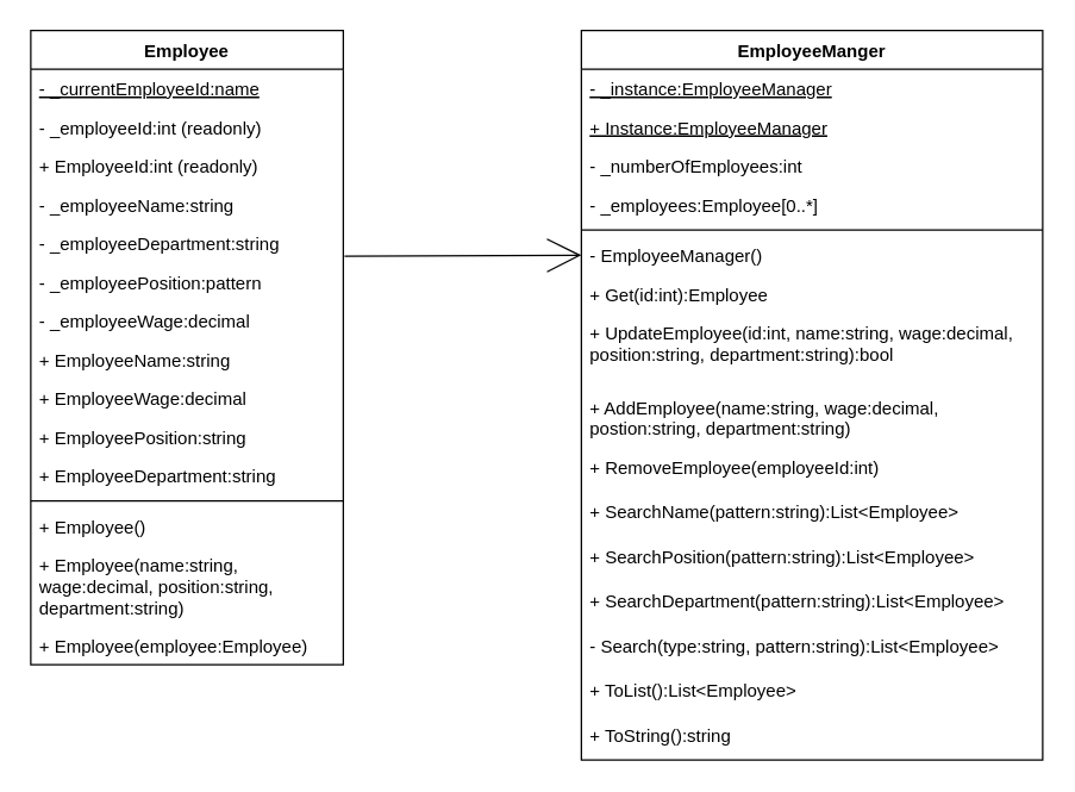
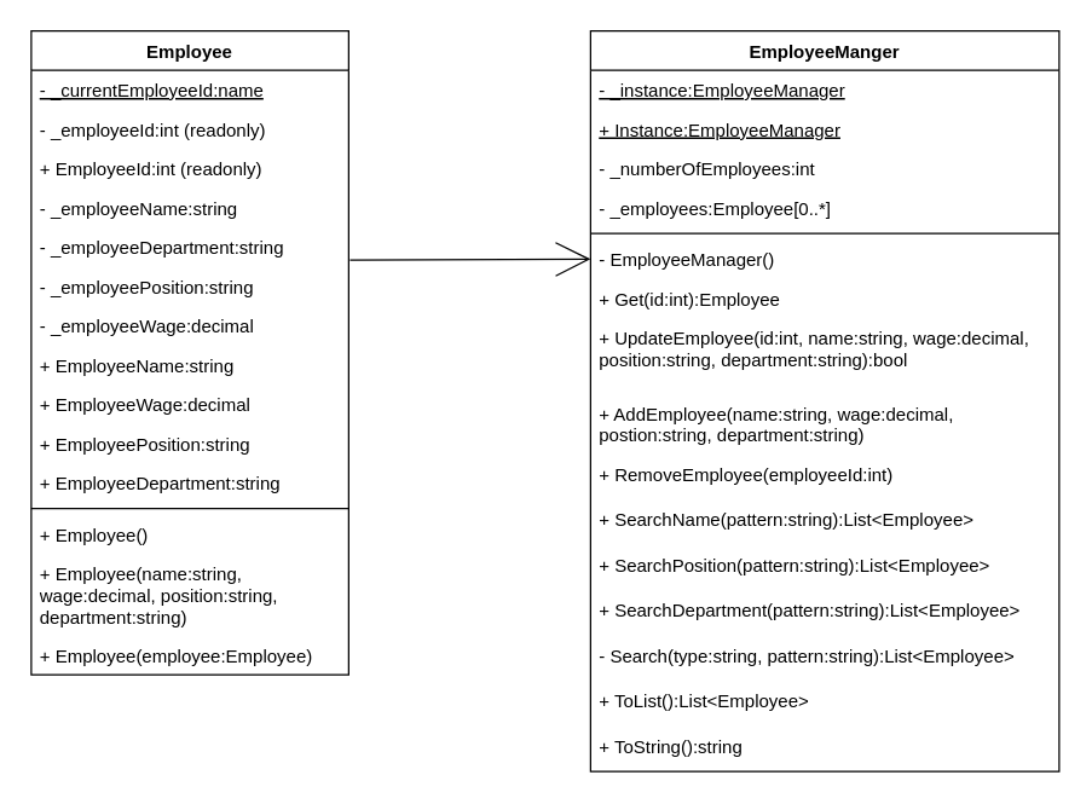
  <mxCell id="0" />
  <mxCell id="1" parent="0" />
  <mxCell id="2" style="edgeStyle=none;rounded=0;orthogonalLoop=1;jettySize=auto;html=1;endArrow=open;endFill=0;strokeWidth=1;fontSize=16;jumpSize=2;endSize=21;exitX=1.004;exitY=0.833;exitDx=0;exitDy=0;entryX=0;entryY=0.5;entryDx=0;entryDy=0;exitPerimeter=0;" parent="1" source="8" target="25" edge="1"><mxGeometry relative="1" as="geometry"><mxPoint x="377" y="132" as="sourcePoint" /><mxPoint x="350" y="80" as="targetPoint" /></mxGeometry></mxCell>
  <mxCell id="3" value="Employee" style="swimlane;fontStyle=1;align=center;verticalAlign=top;childLayout=stackLayout;horizontal=1;startSize=26;horizontalStack=0;resizeParent=1;resizeParentMax=0;resizeLast=0;collapsible=1;marginBottom=0;" parent="1" vertex="1"><mxGeometry x="20" y="20" width="210" height="426" as="geometry"><mxRectangle x="330" y="170" width="90" height="26" as="alternateBounds" /></mxGeometry></mxCell>
  <mxCell id="4" value="- _currentEmployeeId:name" style="text;strokeColor=none;fillColor=none;align=left;verticalAlign=top;spacingLeft=4;spacingRight=4;overflow=hidden;rotatable=0;points=[[0,0.5],[1,0.5]];portConstraint=eastwest;fontStyle=4" parent="3" vertex="1"><mxGeometry y="26" width="210" height="26" as="geometry" /></mxCell>
  <mxCell id="5" value="- _employeeId:int (readonly)" style="text;strokeColor=none;fillColor=none;align=left;verticalAlign=top;spacingLeft=4;spacingRight=4;overflow=hidden;rotatable=0;points=[[0,0.5],[1,0.5]];portConstraint=eastwest;" parent="3" vertex="1"><mxGeometry y="52" width="210" height="26" as="geometry" /></mxCell>
  <mxCell id="6" value="+ EmployeeId:int (readonly)" style="text;strokeColor=none;fillColor=none;align=left;verticalAlign=top;spacingLeft=4;spacingRight=4;overflow=hidden;rotatable=0;points=[[0,0.5],[1,0.5]];portConstraint=eastwest;" parent="3" vertex="1"><mxGeometry y="78" width="210" height="26" as="geometry" /></mxCell>
  <mxCell id="7" value="- _employeeName:string" style="text;strokeColor=none;fillColor=none;align=left;verticalAlign=top;spacingLeft=4;spacingRight=4;overflow=hidden;rotatable=0;points=[[0,0.5],[1,0.5]];portConstraint=eastwest;" parent="3" vertex="1"><mxGeometry y="104" width="210" height="26" as="geometry" /></mxCell>
  <mxCell id="8" value="- _employeeDepartment:string" style="text;strokeColor=none;fillColor=none;align=left;verticalAlign=top;spacingLeft=4;spacingRight=4;overflow=hidden;rotatable=0;points=[[0,0.5],[1,0.5]];portConstraint=eastwest;" parent="3" vertex="1"><mxGeometry y="130" width="210" height="26" as="geometry" /></mxCell>
- <mxCell id="9" value="- _employeePosition:pattern" style="text;strokeColor=none;fillColor=none;align=left;verticalAlign=top;spacingLeft=4;spacingRight=4;overflow=hidden;rotatable=0;points=[[0,0.5],[1,0.5]];portConstraint=eastwest;" parent="3" vertex="1"><mxGeometry y="156" width="210" height="26" as="geometry" /></mxCell>
+ <mxCell id="9" value="- _employeePosition:string" style="text;strokeColor=none;fillColor=none;align=left;verticalAlign=top;spacingLeft=4;spacingRight=4;overflow=hidden;rotatable=0;points=[[0,0.5],[1,0.5]];portConstraint=eastwest;" parent="3" vertex="1"><mxGeometry y="156" width="210" height="26" as="geometry" /></mxCell>
  <mxCell id="10" value="- _employeeWage:decimal" style="text;strokeColor=none;fillColor=none;align=left;verticalAlign=top;spacingLeft=4;spacingRight=4;overflow=hidden;rotatable=0;points=[[0,0.5],[1,0.5]];portConstraint=eastwest;" parent="3" vertex="1"><mxGeometry y="182" width="210" height="26" as="geometry" /></mxCell>
  <mxCell id="11" value="+ EmployeeName:string" style="text;strokeColor=none;fillColor=none;align=left;verticalAlign=top;spacingLeft=4;spacingRight=4;overflow=hidden;rotatable=0;points=[[0,0.5],[1,0.5]];portConstraint=eastwest;" parent="3" vertex="1"><mxGeometry y="208" width="210" height="26" as="geometry" /></mxCell>
  <mxCell id="12" value="+ EmployeeWage:decimal" style="text;strokeColor=none;fillColor=none;align=left;verticalAlign=top;spacingLeft=4;spacingRight=4;overflow=hidden;rotatable=0;points=[[0,0.5],[1,0.5]];portConstraint=eastwest;" parent="3" vertex="1"><mxGeometry y="234" width="210" height="26" as="geometry" /></mxCell>
  <mxCell id="13" value="+ EmployeePosition:string" style="text;strokeColor=none;fillColor=none;align=left;verticalAlign=top;spacingLeft=4;spacingRight=4;overflow=hidden;rotatable=0;points=[[0,0.5],[1,0.5]];portConstraint=eastwest;" parent="3" vertex="1"><mxGeometry y="260" width="210" height="26" as="geometry" /></mxCell>
  <mxCell id="14" value="+ EmployeeDepartment:string" style="text;strokeColor=none;fillColor=none;align=left;verticalAlign=top;spacingLeft=4;spacingRight=4;overflow=hidden;rotatable=0;points=[[0,0.5],[1,0.5]];portConstraint=eastwest;" parent="3" vertex="1"><mxGeometry y="286" width="210" height="26" as="geometry" /></mxCell>
  <mxCell id="15" value="" style="line;strokeWidth=1;fillColor=none;align=left;verticalAlign=middle;spacingTop=-1;spacingLeft=3;spacingRight=3;rotatable=0;labelPosition=right;points=[];portConstraint=eastwest;" parent="3" vertex="1"><mxGeometry y="312" width="210" height="8" as="geometry" /></mxCell>
  <mxCell id="16" value="+ Employee()" style="text;strokeColor=none;fillColor=none;align=left;verticalAlign=top;spacingLeft=4;spacingRight=4;overflow=hidden;rotatable=0;points=[[0,0.5],[1,0.5]];portConstraint=eastwest;" parent="3" vertex="1"><mxGeometry y="320" width="210" height="26" as="geometry" /></mxCell>
  <mxCell id="17" value="+ Employee(name:string, wage:decimal, position:string, department:string)" style="text;strokeColor=none;fillColor=none;align=left;verticalAlign=top;spacingLeft=4;spacingRight=4;overflow=hidden;rotatable=0;points=[[0,0.5],[1,0.5]];portConstraint=eastwest;whiteSpace=wrap;" parent="3" vertex="1"><mxGeometry y="346" width="210" height="54" as="geometry" /></mxCell>
  <mxCell id="18" value="+ Employee(employee:Employee)" style="text;strokeColor=none;fillColor=none;align=left;verticalAlign=top;spacingLeft=4;spacingRight=4;overflow=hidden;rotatable=0;points=[[0,0.5],[1,0.5]];portConstraint=eastwest;" parent="3" vertex="1"><mxGeometry y="400" width="210" height="26" as="geometry" /></mxCell>
  <mxCell id="19" value="EmployeeManger" style="swimlane;fontStyle=1;align=center;verticalAlign=top;childLayout=stackLayout;horizontal=1;startSize=26;horizontalStack=0;resizeParent=1;resizeParentMax=0;resizeLast=0;collapsible=1;marginBottom=0;" parent="1" vertex="1"><mxGeometry x="390" y="20" width="310" height="490" as="geometry"><mxRectangle x="330" y="170" width="90" height="26" as="alternateBounds" /></mxGeometry></mxCell>
  <mxCell id="20" value="- _instance:EmployeeManager" style="text;strokeColor=none;fillColor=none;align=left;verticalAlign=top;spacingLeft=4;spacingRight=4;overflow=hidden;rotatable=0;points=[[0,0.5],[1,0.5]];portConstraint=eastwest;fontStyle=4" parent="19" vertex="1"><mxGeometry y="26" width="310" height="26" as="geometry" /></mxCell>
  <mxCell id="21" value="+ Instance:EmployeeManager" style="text;strokeColor=none;fillColor=none;align=left;verticalAlign=top;spacingLeft=4;spacingRight=4;overflow=hidden;rotatable=0;points=[[0,0.5],[1,0.5]];portConstraint=eastwest;fontStyle=4" parent="19" vertex="1"><mxGeometry y="52" width="310" height="26" as="geometry" /></mxCell>
  <mxCell id="22" value="- _numberOfEmployees:int" style="text;strokeColor=none;fillColor=none;align=left;verticalAlign=top;spacingLeft=4;spacingRight=4;overflow=hidden;rotatable=0;points=[[0,0.5],[1,0.5]];portConstraint=eastwest;" parent="19" vertex="1"><mxGeometry y="78" width="310" height="26" as="geometry" /></mxCell>
  <mxCell id="23" value="- _employees:Employee[0..*]" style="text;strokeColor=none;fillColor=none;align=left;verticalAlign=top;spacingLeft=4;spacingRight=4;overflow=hidden;rotatable=0;points=[[0,0.5],[1,0.5]];portConstraint=eastwest;" parent="19" vertex="1"><mxGeometry y="104" width="310" height="26" as="geometry" /></mxCell>
  <mxCell id="24" value="" style="line;strokeWidth=1;fillColor=none;align=left;verticalAlign=middle;spacingTop=-1;spacingLeft=3;spacingRight=3;rotatable=0;labelPosition=right;points=[];portConstraint=eastwest;" parent="19" vertex="1"><mxGeometry y="130" width="310" height="8" as="geometry" /></mxCell>
  <mxCell id="25" value="- EmployeeManager()" style="text;strokeColor=none;fillColor=none;align=left;verticalAlign=top;spacingLeft=4;spacingRight=4;overflow=hidden;rotatable=0;points=[[0,0.5],[1,0.5]];portConstraint=eastwest;" parent="19" vertex="1"><mxGeometry y="138" width="310" height="26" as="geometry" /></mxCell>
  <mxCell id="26" value="+ Get(id:int):Employee" style="text;strokeColor=none;fillColor=none;align=left;verticalAlign=top;spacingLeft=4;spacingRight=4;overflow=hidden;rotatable=0;points=[[0,0.5],[1,0.5]];portConstraint=eastwest;" parent="19" vertex="1"><mxGeometry y="164" width="310" height="26" as="geometry" /></mxCell>
  <mxCell id="27" value="+ UpdateEmployee(id:int, name:string, wage:decimal, position:string, department:string):bool" style="text;strokeColor=none;fillColor=none;align=left;verticalAlign=top;spacingLeft=4;spacingRight=4;overflow=hidden;rotatable=0;points=[[0,0.5],[1,0.5]];portConstraint=eastwest;whiteSpace=wrap;" parent="19" vertex="1"><mxGeometry y="190" width="310" height="50" as="geometry" /></mxCell>
  <mxCell id="28" value="+ AddEmployee(name:string, wage:decimal, postion:string, department:string)" style="text;strokeColor=none;fillColor=none;align=left;verticalAlign=top;spacingLeft=4;spacingRight=4;overflow=hidden;rotatable=0;points=[[0,0.5],[1,0.5]];portConstraint=eastwest;whiteSpace=wrap;" parent="19" vertex="1"><mxGeometry y="240" width="310" height="40" as="geometry" /></mxCell>
  <mxCell id="29" value="+ RemoveEmployee(employeeId:int)" style="text;strokeColor=none;fillColor=none;align=left;verticalAlign=top;spacingLeft=4;spacingRight=4;overflow=hidden;rotatable=0;points=[[0,0.5],[1,0.5]];portConstraint=eastwest;" parent="19" vertex="1"><mxGeometry y="280" width="310" height="30" as="geometry" /></mxCell>
  <mxCell id="30" value="+ SearchName(pattern:string):List&lt;Employee&gt;" style="text;strokeColor=none;fillColor=none;align=left;verticalAlign=top;spacingLeft=4;spacingRight=4;overflow=hidden;rotatable=0;points=[[0,0.5],[1,0.5]];portConstraint=eastwest;" vertex="1" parent="19"><mxGeometry y="310" width="310" height="30" as="geometry" /></mxCell>
  <mxCell id="31" value="+ SearchPosition(pattern:string):List&lt;Employee&gt;" style="text;strokeColor=none;fillColor=none;align=left;verticalAlign=top;spacingLeft=4;spacingRight=4;overflow=hidden;rotatable=0;points=[[0,0.5],[1,0.5]];portConstraint=eastwest;" vertex="1" parent="19"><mxGeometry y="340" width="310" height="30" as="geometry" /></mxCell>
  <mxCell id="32" value="+ SearchDepartment(pattern:string):List&lt;Employee&gt;" style="text;strokeColor=none;fillColor=none;align=left;verticalAlign=top;spacingLeft=4;spacingRight=4;overflow=hidden;rotatable=0;points=[[0,0.5],[1,0.5]];portConstraint=eastwest;" vertex="1" parent="19"><mxGeometry y="370" width="310" height="30" as="geometry" /></mxCell>
  <mxCell id="33" value="- Search(type:string, pattern:string):List&lt;Employee&gt;" style="text;strokeColor=none;fillColor=none;align=left;verticalAlign=top;spacingLeft=4;spacingRight=4;overflow=hidden;rotatable=0;points=[[0,0.5],[1,0.5]];portConstraint=eastwest;" parent="19" vertex="1"><mxGeometry y="400" width="310" height="30" as="geometry" /></mxCell>
  <mxCell id="34" value="+ ToList():List&lt;Employee&gt;" style="text;strokeColor=none;fillColor=none;align=left;verticalAlign=top;spacingLeft=4;spacingRight=4;overflow=hidden;rotatable=0;points=[[0,0.5],[1,0.5]];portConstraint=eastwest;" parent="19" vertex="1"><mxGeometry y="430" width="310" height="30" as="geometry" /></mxCell>
  <mxCell id="35" value="+ ToString():string" style="text;strokeColor=none;fillColor=none;align=left;verticalAlign=top;spacingLeft=4;spacingRight=4;overflow=hidden;rotatable=0;points=[[0,0.5],[1,0.5]];portConstraint=eastwest;" parent="19" vertex="1"><mxGeometry y="460" width="310" height="30" as="geometry" /></mxCell>
